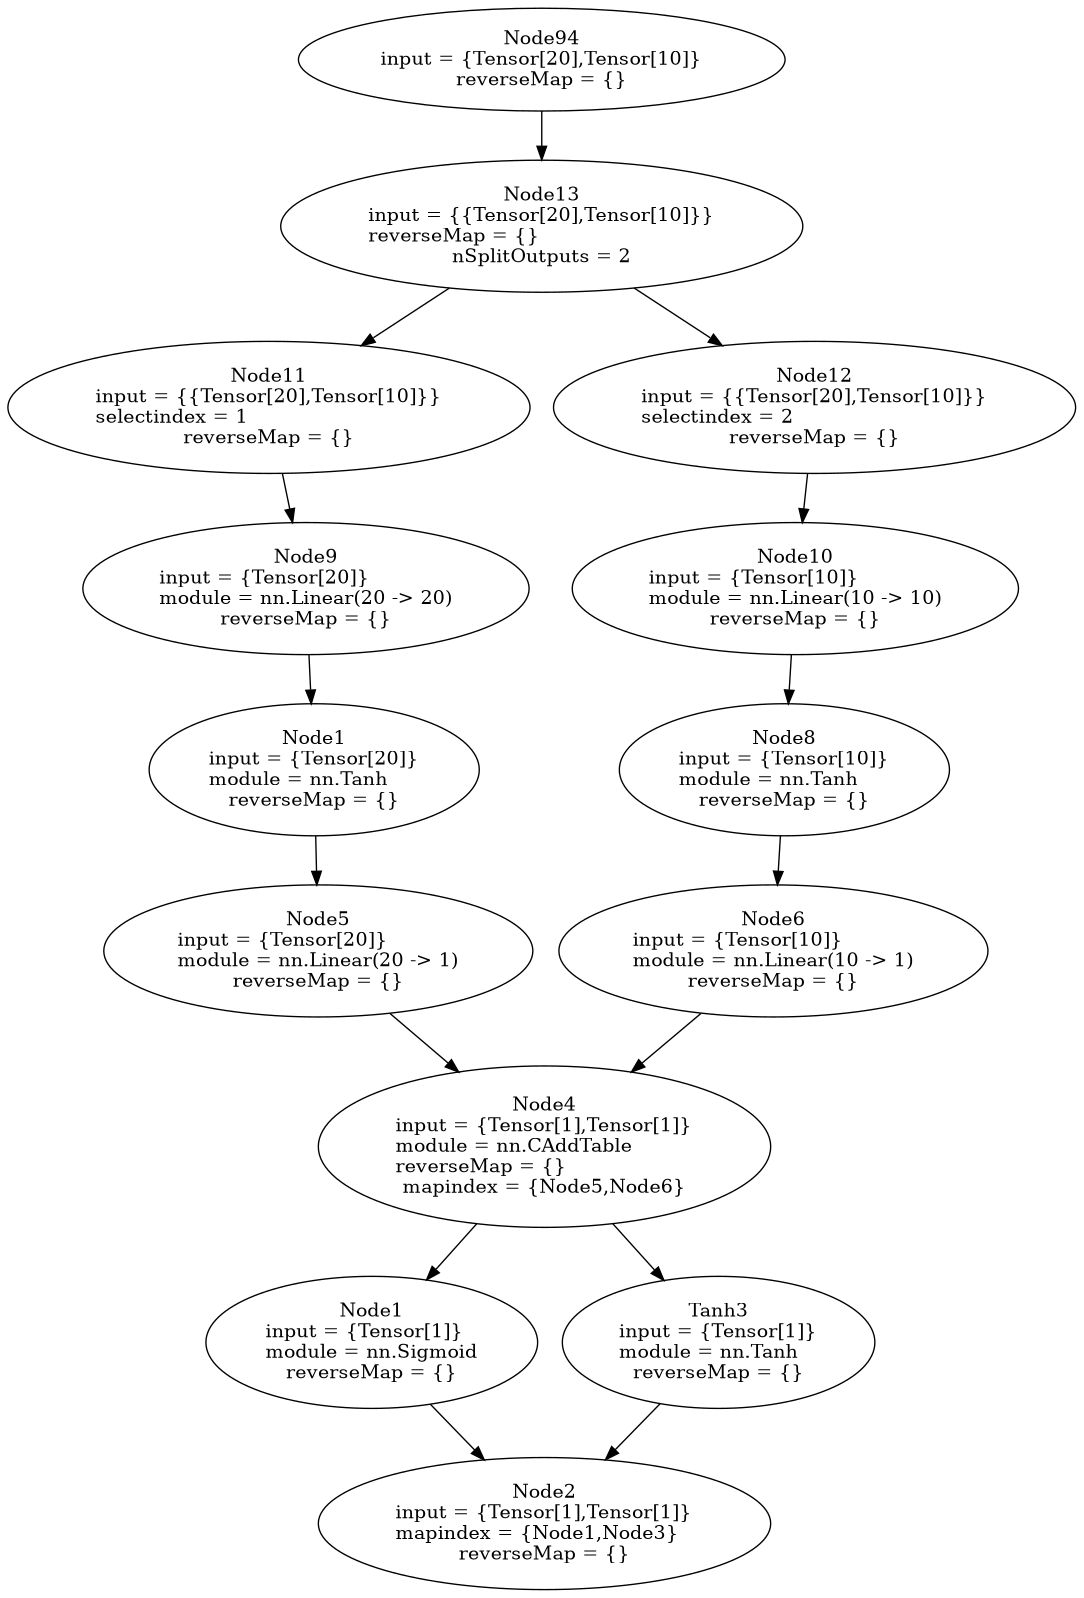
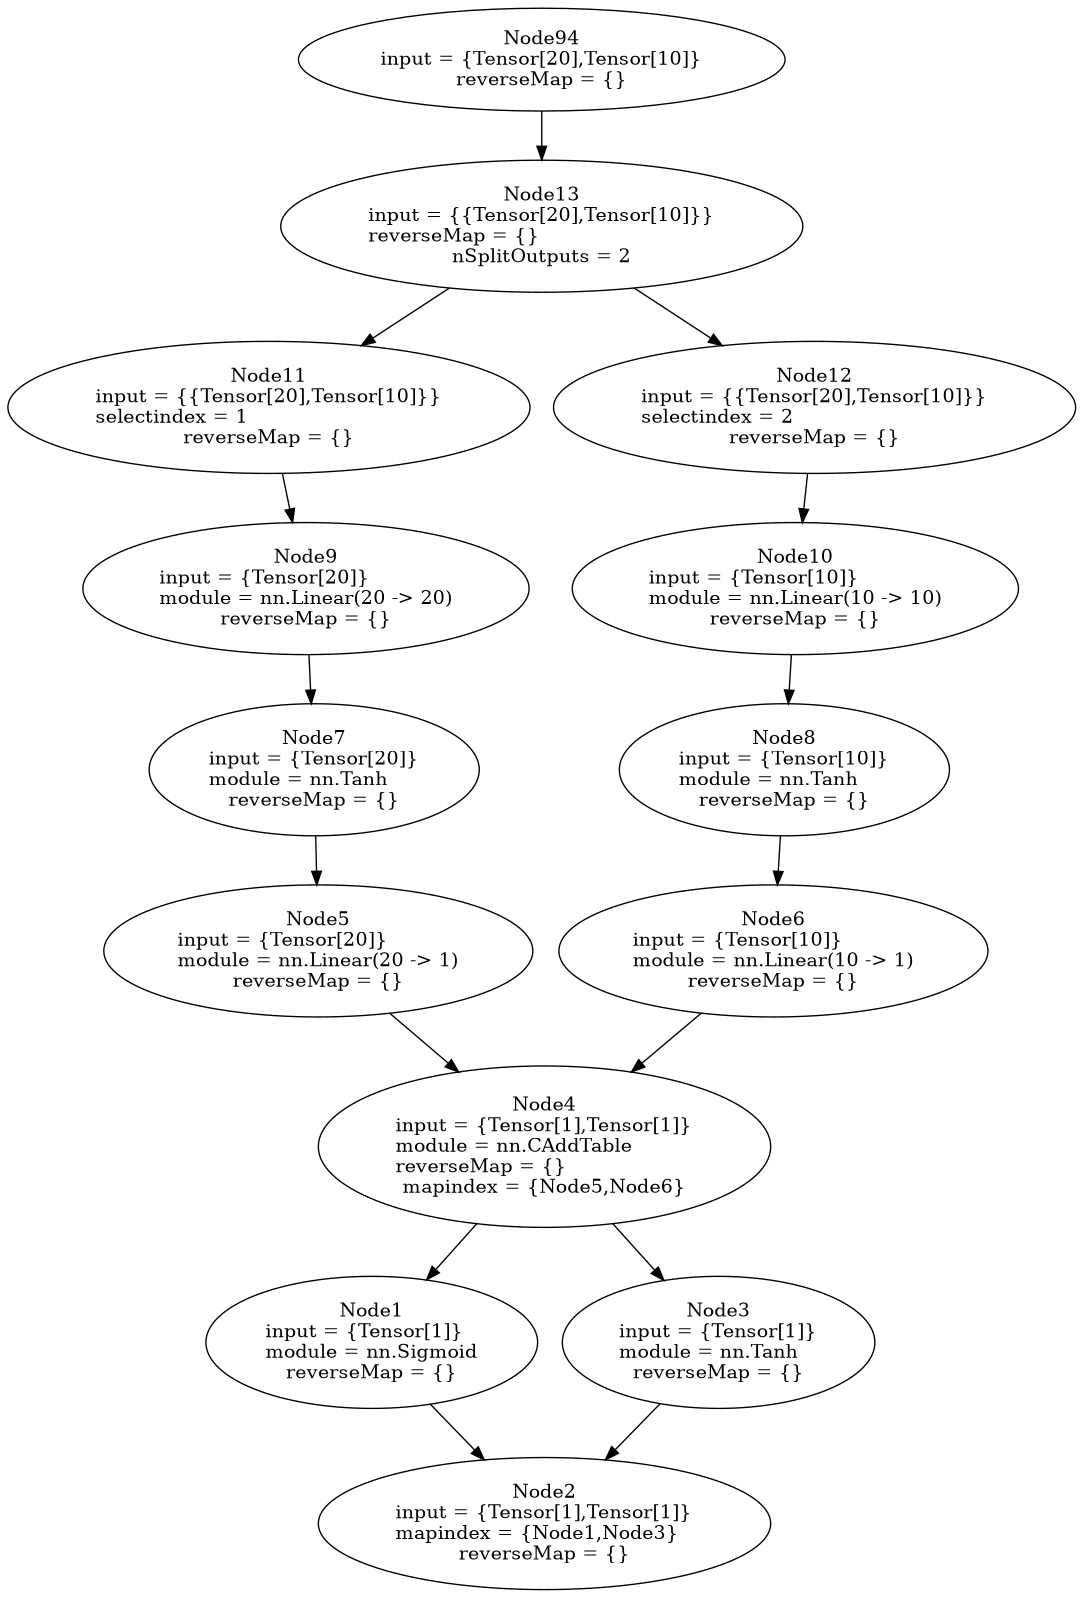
  digraph {
    node [shape=oval]
    n1 [height=1.3356 label="Node1\ninput = {Tensor[1]}\lmodule = nn.Sigmoid\lreverseMap = {}" width=2.6788]
    n2 [height=1.3356 label="Node2\ninput = {Tensor[1],Tensor[1]}\lmapindex = {Node1,Node3}\lreverseMap = {}" width=3.6126]
-   n3 [height=1.3356 label="Tanh3\ninput = {Tensor[1]}\lmodule = nn.Tanh\lreverseMap = {}" width=2.4834]
+   n3 [height=1.3356 label="Node3\ninput = {Tensor[1]}\lmodule = nn.Tanh\lreverseMap = {}" width=2.4834]
    n4 [height=1.6303 label="Node4\ninput = {Tensor[1],Tensor[1]}\lmodule = nn.CAddTable\lreverseMap = {}\lmapindex = {Node5,Node6}" width=3.6126]
    n5 [height=1.3356 label="Node5\ninput = {Tensor[20]}\lmodule = nn.Linear(20 -> 1)\lreverseMap = {}" width=3.4507]
    n6 [height=1.3356 label="Node6\ninput = {Tensor[10]}\lmodule = nn.Linear(10 -> 1)\lreverseMap = {}" width=3.4507]
-   n7 [height=1.3356 label="Node1\ninput = {Tensor[20]}\lmodule = nn.Tanh\lreverseMap = {}" width=2.6216]
+   n7 [height=1.3356 label="Node7\ninput = {Tensor[20]}\lmodule = nn.Tanh\lreverseMap = {}" width=2.6216]
    n8 [height=1.3356 label="Node8\ninput = {Tensor[10]}\lmodule = nn.Tanh\lreverseMap = {}" width=2.6216]
    n9 [height=1.3356 label="Node9\ninput = {Tensor[20]}\lmodule = nn.Linear(20 -> 20)\lreverseMap = {}" width=3.5652]
    n10 [height=1.3356 label="Node10\ninput = {Tensor[10]}\lmodule = nn.Linear(10 -> 10)\lreverseMap = {}" width=3.5652]
    n11 [height=1.3356 label="Node11\ninput = {{Tensor[20],Tensor[10]}}\lselectindex = 1\lreverseMap = {}" width=4.1417]
    n12 [height=1.3356 label="Node12\ninput = {{Tensor[20],Tensor[10]}}\lselectindex = 2\lreverseMap = {}" width=4.1417]
    n13 [height=1.3356 label="Node13\ninput = {{Tensor[20],Tensor[10]}}\lreverseMap = {}\lnSplitOutputs = 2" width=4.1417]
    n14 [height=1.041 label="Node94\ninput = {Tensor[20],Tensor[10]}\lreverseMap = {}" width=3.8653]
    n1 -> n2
    n3 -> n2
    n4 -> n1
    n4 -> n3
    n5 -> n4
    n6 -> n4
    n7 -> n5
    n8 -> n6
    n9 -> n7
    n10 -> n8
    n11 -> n9
    n12 -> n10
    n13 -> n11
    n13 -> n12
    n14 -> n13
  }
